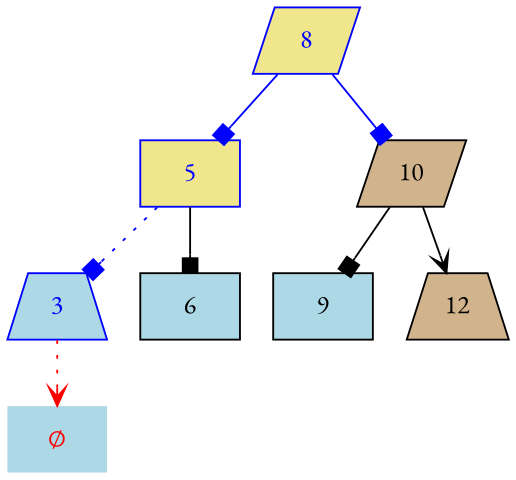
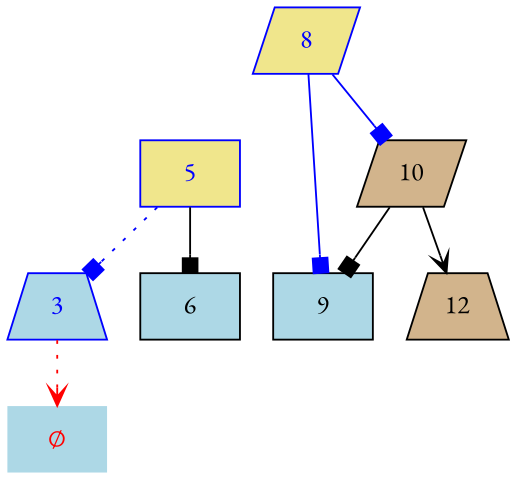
  digraph {
    fontname="EB Garamond"
    ordering=out
    node [fillcolor=lightblue fontname="EB Garamond" shape=box style=filled]
    edge [arrowhead=box fontname="EB Garamond" style=solid]
    8 [color=blue fillcolor=khaki fontcolor=blue shape=parallelogram]
    5 [color=blue fillcolor=khaki fontcolor=blue]
    10 [fillcolor=tan shape=parallelogram]
    3 [color=blue fontcolor=blue shape=trapezium]
    6
    9
    12 [fillcolor=tan shape=trapezium]
    n8 [color=red fontcolor=red label="∅" shape=none]
-   8 -> 5 [color=blue]
+   8 -> 9 [color=blue]
    8 -> 10 [color=blue]
    5 -> 3 [color=blue style=dotted]
    5 -> 6
    10 -> 9
    10 -> 12 [arrowhead=vee]
    3 -> n8 [arrowhead=vee color=red style=dotted]
  }
